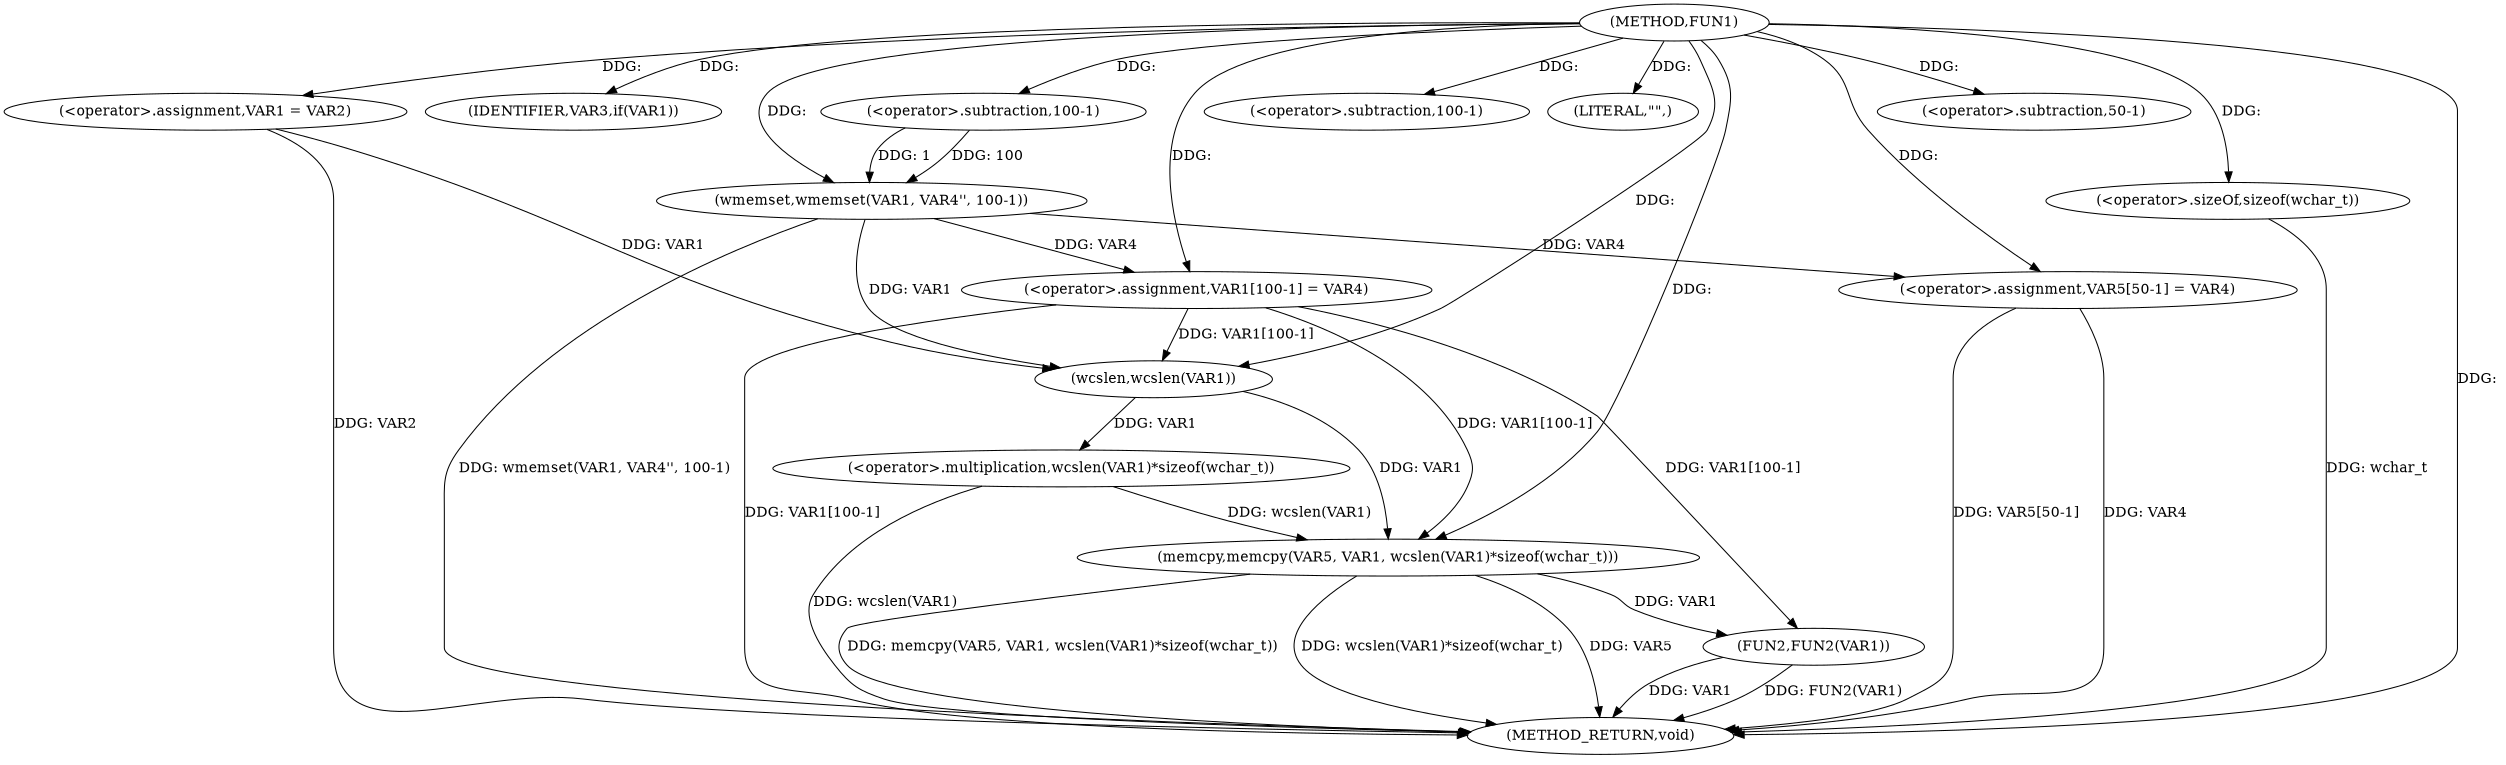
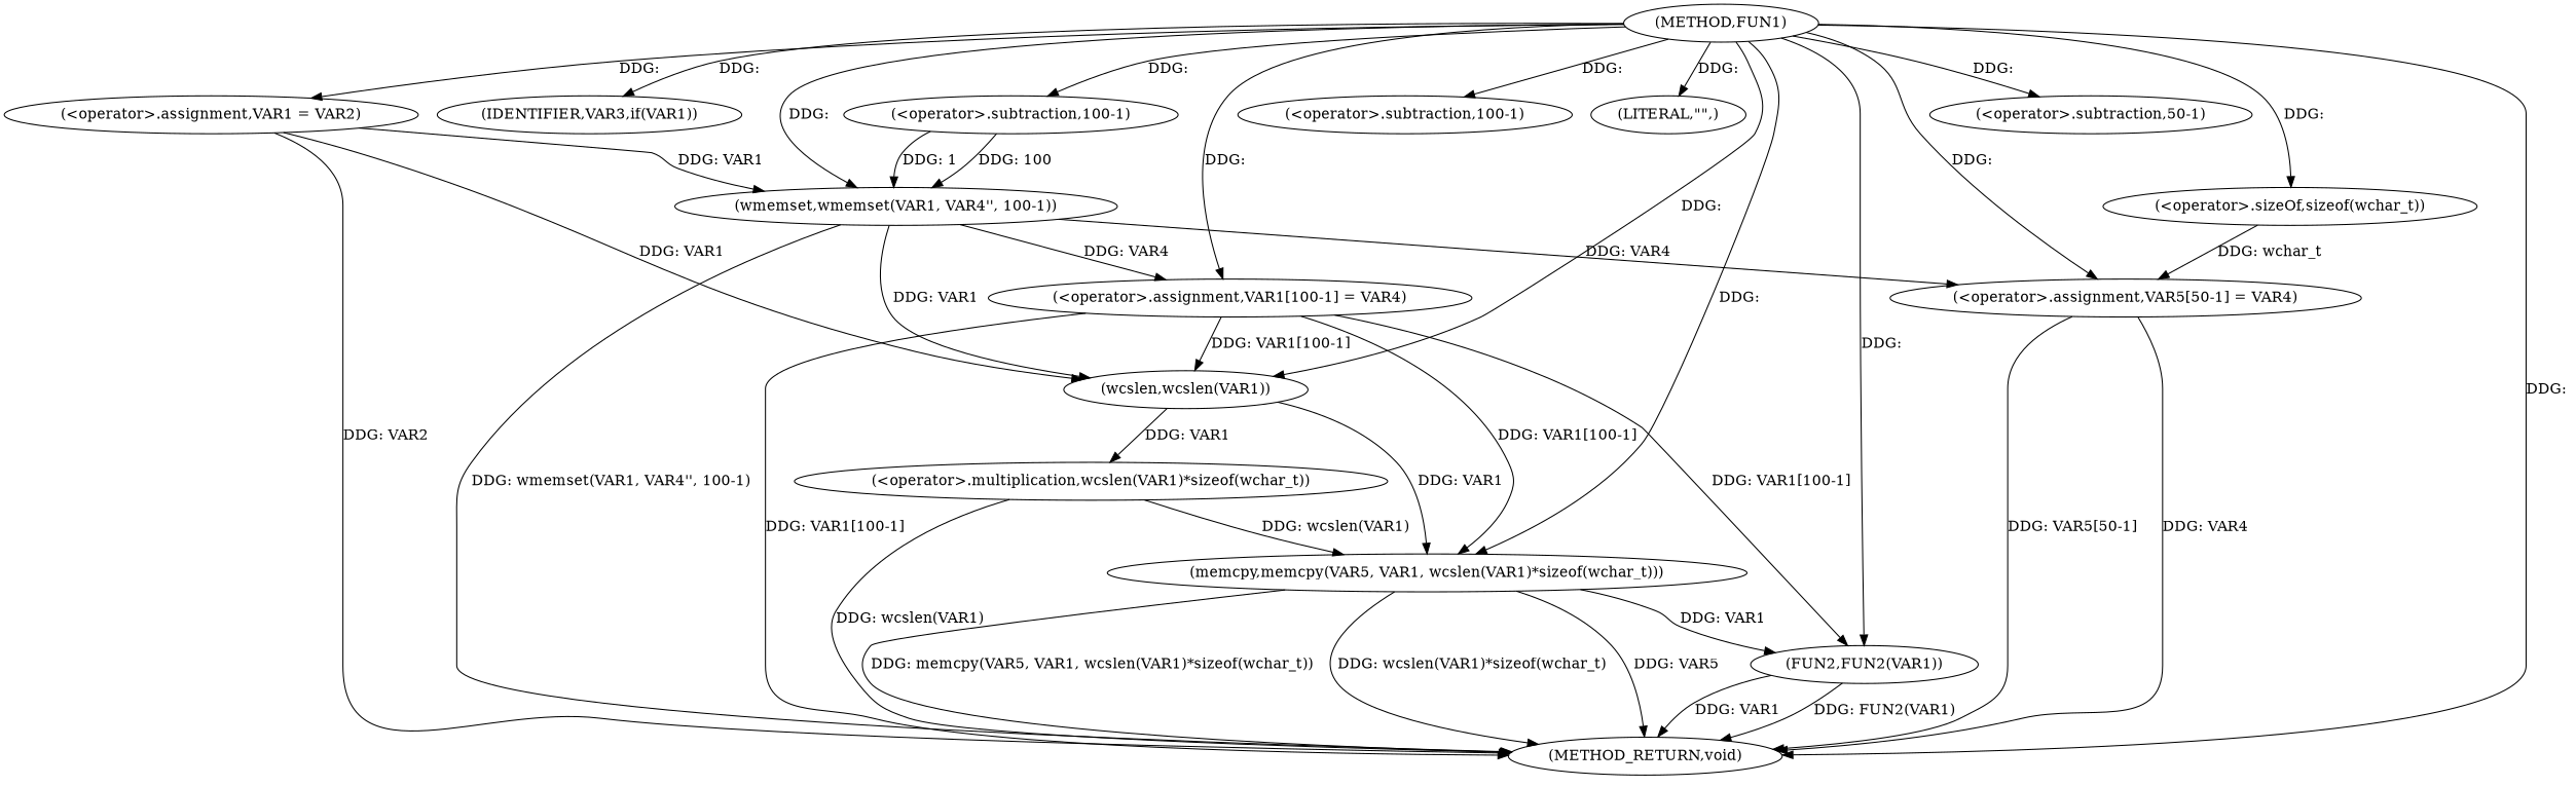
  digraph {
    n1 [label="(METHOD,FUN1)"]
    n2 [label="(<operator>.assignment,VAR1 = VAR2)"]
    n3 [label="(IDENTIFIER,VAR3,if(VAR1))"]
    n4 [label="(wmemset,wmemset(VAR1, VAR4'', 100-1))"]
    n5 [label="(<operator>.subtraction,100-1)"]
    n6 [label="(<operator>.assignment,VAR1[100-1] = VAR4)"]
    n7 [label="(<operator>.subtraction,100-1)"]
    n8 [label="(LITERAL,\"\",)"]
    n9 [label="(memcpy,memcpy(VAR5, VAR1, wcslen(VAR1)*sizeof(wchar_t)))"]
    n10 [label="(wcslen,wcslen(VAR1))"]
    n11 [label="(<operator>.sizeOf,sizeof(wchar_t))"]
    n12 [label="(<operator>.assignment,VAR5[50-1] = VAR4)"]
    n13 [label="(<operator>.subtraction,50-1)"]
    n14 [label="(FUN2,FUN2(VAR1))"]
    n15 [label="(METHOD_RETURN,void)"]
    n16 [label="(<operator>.multiplication,wcslen(VAR1)*sizeof(wchar_t))"]
    n1 -> n2 [label="DDG: "]
    n1 -> n3 [label="DDG: "]
    n1 -> n4 [label="DDG: "]
    n1 -> n5 [label="DDG: "]
    n1 -> n6 [label="DDG: "]
    n1 -> n7 [label="DDG: "]
    n1 -> n8 [label="DDG: "]
    n1 -> n9 [label="DDG: "]
    n1 -> n10 [label="DDG: "]
    n1 -> n11 [label="DDG: "]
    n1 -> n12 [label="DDG: "]
    n1 -> n13 [label="DDG: "]
+   n1 -> n14 [label="DDG: "]
    n1 -> n15 [label="DDG: "]
+   n2 -> n4 [label="DDG: VAR1"]
    n2 -> n10 [label="DDG: VAR1"]
    n2 -> n15 [label="DDG: VAR2"]
    n4 -> n6 [label="DDG: VAR4"]
    n4 -> n10 [label="DDG: VAR1"]
    n4 -> n12 [label="DDG: VAR4"]
    n4 -> n15 [label="DDG: wmemset(VAR1, VAR4'', 100-1)"]
    n5 -> n4 [label="DDG: 100"]
    n5 -> n4 [label="DDG: 1"]
    n6 -> n9 [label="DDG: VAR1[100-1]"]
    n6 -> n10 [label="DDG: VAR1[100-1]"]
    n6 -> n14 [label="DDG: VAR1[100-1]"]
    n6 -> n15 [label="DDG: VAR1[100-1]"]
    n9 -> n14 [label="DDG: VAR1"]
    n9 -> n15 [label="DDG: VAR5"]
    n9 -> n15 [label="DDG: memcpy(VAR5, VAR1, wcslen(VAR1)*sizeof(wchar_t))"]
    n9 -> n15 [label="DDG: wcslen(VAR1)*sizeof(wchar_t)"]
    n10 -> n9 [label="DDG: VAR1"]
    n10 -> n16 [label="DDG: VAR1"]
-   n11 -> n15 [label="DDG: wchar_t"]
+   n11 -> n12 [label="DDG: wchar_t"]
    n12 -> n15 [label="DDG: VAR4"]
    n12 -> n15 [label="DDG: VAR5[50-1]"]
    n14 -> n15 [label="DDG: FUN2(VAR1)"]
    n14 -> n15 [label="DDG: VAR1"]
    n16 -> n9 [label="DDG: wcslen(VAR1)"]
    n16 -> n15 [label="DDG: wcslen(VAR1)"]
  }
